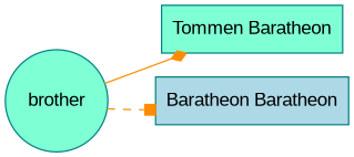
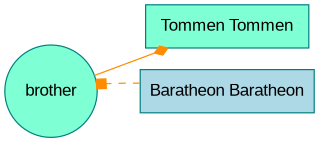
  digraph {
    fontname="Liberation Sans"
    rankdir=LR
    node [color=teal fillcolor=aquamarine fontname="Liberation Sans" shape=box style=filled]
    edge [color=darkorange fontname="Liberation Sans"]
    n1 [label=brother shape=circle]
-   n2 [label="Tommen Baratheon"]
+   n2 [label="Tommen Tommen"]
    n3 [fillcolor=lightblue label="Baratheon Baratheon"]
    n1 -> n2 [arrowhead=diamond style=solid]
-   n1 -> n3 [arrowhead=box style=dashed]
+   n3 -> n1 [arrowhead=box style=dashed]
  }
